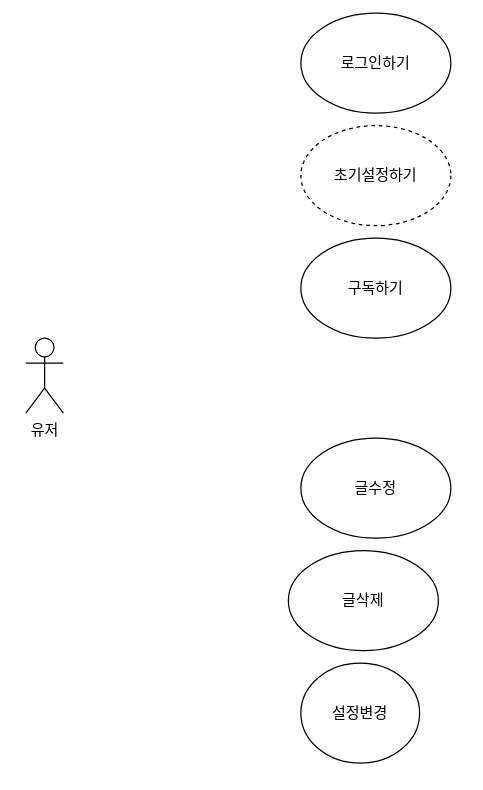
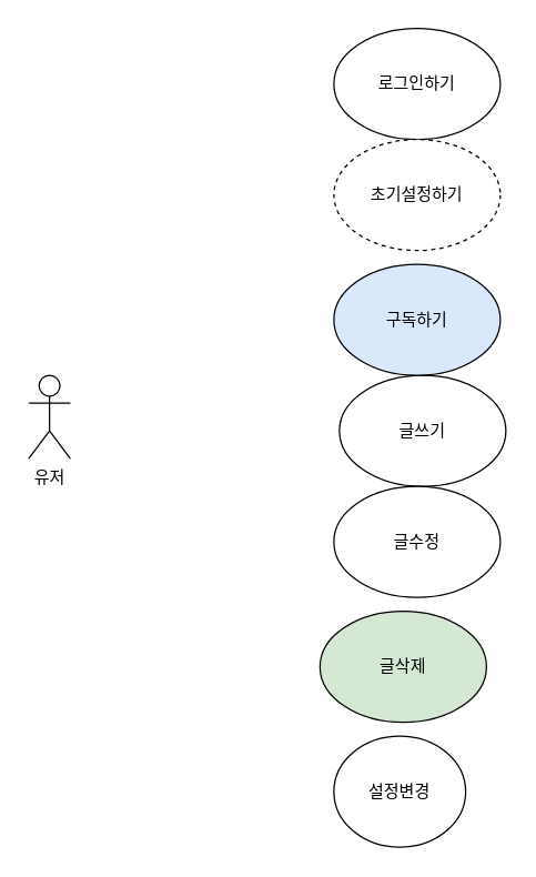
  <mxCell id="0" />
  <mxCell id="1" parent="0" />
  <mxCell id="2" value="유저" style="shape=umlActor;verticalLabelPosition=bottom;verticalAlign=top;html=1;outlineConnect=0;" vertex="1" parent="1"><mxGeometry x="20" y="270" width="30" height="60" as="geometry" /></mxCell>
+ <mxCell id="3" value="글쓰기" style="ellipse;whiteSpace=wrap;html=1;" vertex="1" parent="1"><mxGeometry x="244" y="270" width="120" height="80" as="geometry" /></mxCell>
  <mxCell id="4" value="글수정" style="ellipse;whiteSpace=wrap;html=1;" vertex="1" parent="1"><mxGeometry x="240" y="350" width="120" height="80" as="geometry" /></mxCell>
- <mxCell id="5" value="글삭제" style="ellipse;whiteSpace=wrap;html=1;" vertex="1" parent="1"><mxGeometry x="230" y="440" width="120" height="80" as="geometry" /></mxCell>
+ <mxCell id="5" value="글삭제" style="ellipse;whiteSpace=wrap;html=1;fillColor=#d5e8d4;" vertex="1" parent="1"><mxGeometry x="230" y="440" width="120" height="80" as="geometry" /></mxCell>
  <mxCell id="6" value="설정변경" style="ellipse;whiteSpace=wrap;html=1;" vertex="1" parent="1"><mxGeometry x="240" y="530" width="95" height="80" as="geometry" /></mxCell>
- <mxCell id="7" value="구독하기" style="ellipse;whiteSpace=wrap;html=1;" vertex="1" parent="1"><mxGeometry x="240" width="120" height="80" as="geometry" y="190" /></mxCell>
- <mxCell id="8" value="로그인하기" style="ellipse;whiteSpace=wrap;html=1;" vertex="1" parent="1"><mxGeometry x="240" y="10" width="120" height="80" as="geometry" /></mxCell>
+ <mxCell id="7" value="구독하기" style="ellipse;whiteSpace=wrap;html=1;fillColor=#dae8fc;" vertex="1" parent="1"><mxGeometry x="240" width="120" height="80" as="geometry" y="190" /></mxCell>
+ <mxCell id="8" value="로그인하기" style="ellipse;whiteSpace=wrap;html=1;" vertex="1" parent="1"><mxGeometry x="240" y="20" width="120" height="80" as="geometry" /></mxCell>
  <mxCell id="9" value="초기설정하기" style="ellipse;whiteSpace=wrap;html=1;dashed=1;" vertex="1" parent="1"><mxGeometry x="240" y="100" width="120" height="80" as="geometry" /></mxCell>
